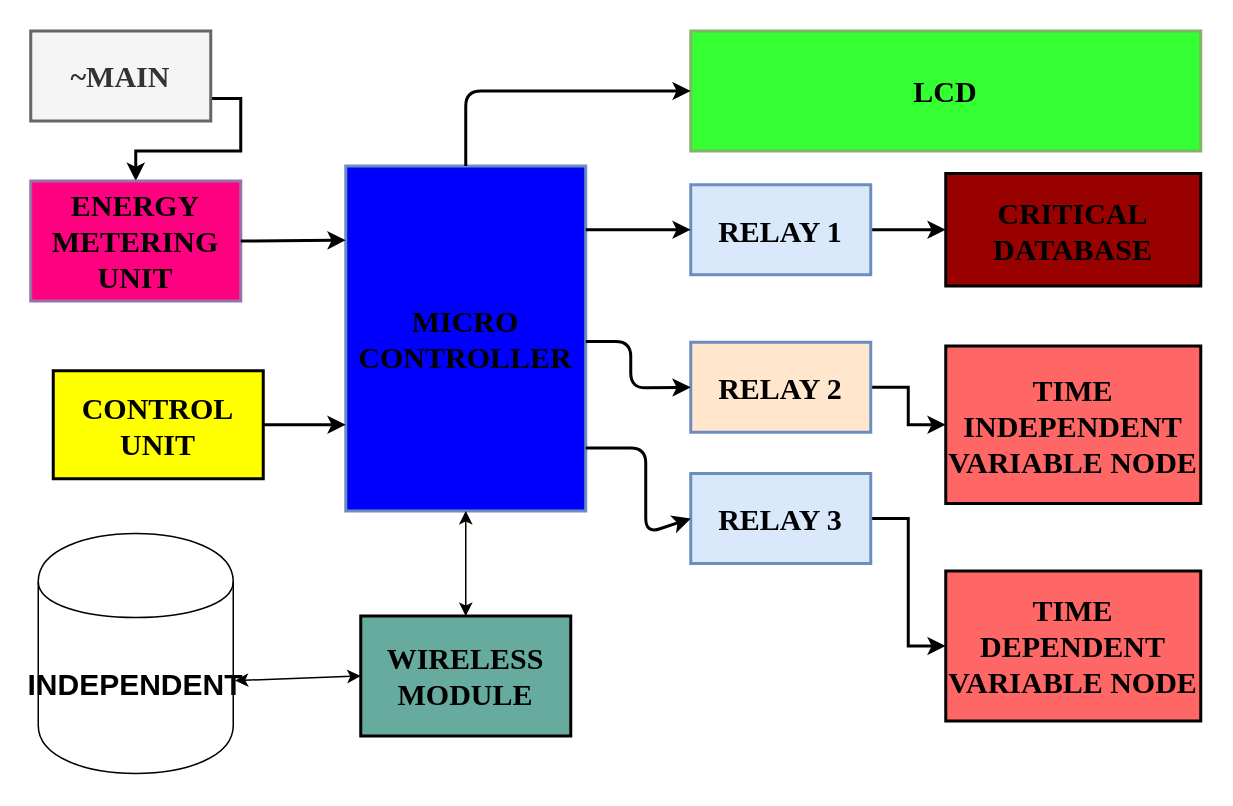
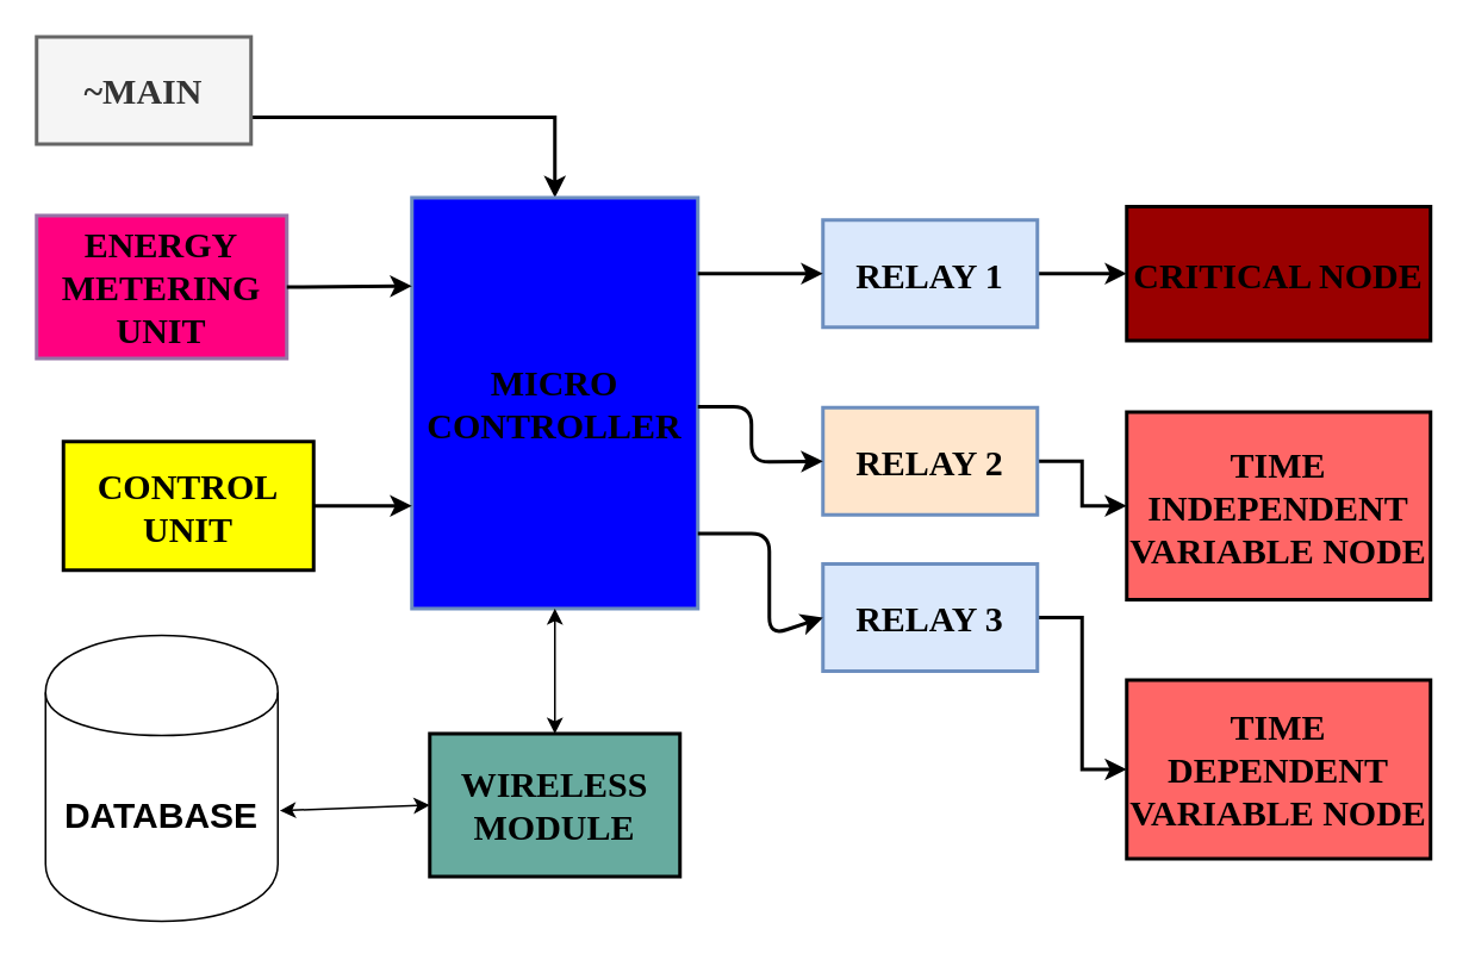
  <mxCell id="0" />
  <mxCell id="1" parent="0" />
- <mxCell id="2" style="edgeStyle=orthogonalEdgeStyle;rounded=0;orthogonalLoop=1;jettySize=auto;html=1;exitX=1;exitY=0.75;exitDx=0;exitDy=0;fontFamily=Tahoma;fontStyle=1;fontSize=20;strokeWidth=2;" parent="1" source="3" target="6" edge="1"><mxGeometry relative="1" as="geometry" /></mxCell>
+ <mxCell id="2" style="edgeStyle=orthogonalEdgeStyle;rounded=0;orthogonalLoop=1;jettySize=auto;html=1;exitX=1;exitY=0.75;exitDx=0;exitDy=0;fontFamily=Tahoma;fontStyle=1;fontSize=20;strokeWidth=2;" parent="1" source="3" target="5" edge="1"><mxGeometry relative="1" as="geometry" /></mxCell>
  <mxCell id="3" value="~MAIN" style="rounded=0;whiteSpace=wrap;html=1;fontFamily=Tahoma;fontStyle=1;fontSize=20;strokeWidth=2;fillColor=#f5f5f5;strokeColor=#666666;fontColor=#333333;" parent="1" vertex="1"><mxGeometry x="20" y="20" width="120" height="60" as="geometry" /></mxCell>
- <mxCell id="4" value="LCD" style="rounded=0;whiteSpace=wrap;html=1;fontFamily=Tahoma;fontStyle=1;fontSize=20;strokeWidth=2;fillColor=#33FF33;strokeColor=#82b366;" parent="1" vertex="1"><mxGeometry x="460" y="20" width="340" height="80" as="geometry" /></mxCell>
  <mxCell id="5" value="MICRO CONTROLLER" style="rounded=0;whiteSpace=wrap;html=1;fontFamily=Tahoma;fontStyle=1;fontSize=20;strokeWidth=2;fillColor=#0000FF;strokeColor=#6c8ebf;" parent="1" vertex="1"><mxGeometry x="230" y="110" width="160" height="230" as="geometry" /></mxCell>
  <mxCell id="6" value="ENERGY METERING UNIT" style="rounded=0;whiteSpace=wrap;html=1;fontFamily=Tahoma;fontStyle=1;fontSize=20;strokeWidth=2;fillColor=#FF0080;strokeColor=#9673a6;" parent="1" vertex="1"><mxGeometry x="20" y="120" width="140" height="80" as="geometry" /></mxCell>
  <mxCell id="7" value="CONTROL UNIT" style="rounded=0;whiteSpace=wrap;html=1;fontFamily=Tahoma;fontStyle=1;fontSize=20;strokeWidth=2;fillColor=#FFFF00;" parent="1" vertex="1"><mxGeometry x="35" y="246.5" width="140" height="72" as="geometry" /></mxCell>
  <mxCell id="8" value="WIRELESS MODULE" style="rounded=0;whiteSpace=wrap;html=1;fontFamily=Tahoma;fontStyle=1;fontSize=20;strokeWidth=2;fillColor=#67AB9F;" parent="1" vertex="1"><mxGeometry x="240" y="410" width="140" height="80" as="geometry" /></mxCell>
  <mxCell id="9" style="edgeStyle=orthogonalEdgeStyle;rounded=0;orthogonalLoop=1;jettySize=auto;html=1;entryX=0;entryY=0.5;entryDx=0;entryDy=0;strokeWidth=2;fontFamily=Tahoma;fontSize=20;" parent="1" source="10" target="15" edge="1"><mxGeometry relative="1" as="geometry" /></mxCell>
  <mxCell id="10" value="RELAY 1" style="rounded=0;whiteSpace=wrap;html=1;fontFamily=Tahoma;fontStyle=1;fontSize=20;strokeWidth=2;fillColor=#dae8fc;strokeColor=#6c8ebf;" parent="1" vertex="1"><mxGeometry x="460" y="122.5" width="120" height="60" as="geometry" /></mxCell>
  <mxCell id="11" style="edgeStyle=orthogonalEdgeStyle;rounded=0;orthogonalLoop=1;jettySize=auto;html=1;entryX=0;entryY=0.5;entryDx=0;entryDy=0;strokeWidth=2;fontFamily=Tahoma;fontSize=20;" parent="1" source="12" target="16" edge="1"><mxGeometry relative="1" as="geometry" /></mxCell>
  <mxCell id="12" value="RELAY 2" style="rounded=0;whiteSpace=wrap;html=1;fontFamily=Tahoma;fontStyle=1;fontSize=20;strokeWidth=2;fillColor=#ffe6cc;strokeColor=#6c8ebf;" parent="1" vertex="1"><mxGeometry x="460" y="227.5" width="120" height="60" as="geometry" /></mxCell>
  <mxCell id="13" style="edgeStyle=orthogonalEdgeStyle;rounded=0;orthogonalLoop=1;jettySize=auto;html=1;entryX=0;entryY=0.5;entryDx=0;entryDy=0;strokeWidth=2;fontFamily=Tahoma;fontSize=20;" parent="1" source="14" target="17" edge="1"><mxGeometry relative="1" as="geometry" /></mxCell>
  <mxCell id="14" value="RELAY 3" style="rounded=0;whiteSpace=wrap;html=1;fontFamily=Tahoma;fontStyle=1;fontSize=20;strokeWidth=2;fillColor=#dae8fc;strokeColor=#6c8ebf;" parent="1" vertex="1"><mxGeometry x="460" y="315" width="120" height="60" as="geometry" /></mxCell>
- <mxCell id="15" value="CRITICAL DATABASE" style="rounded=0;whiteSpace=wrap;html=1;fontFamily=Tahoma;fontStyle=1;fontSize=20;strokeWidth=2;fillColor=#990000;" parent="1" vertex="1"><mxGeometry x="630" y="115" width="170" height="75" as="geometry" /></mxCell>
+ <mxCell id="15" value="CRITICAL NODE" style="rounded=0;whiteSpace=wrap;html=1;fontFamily=Tahoma;fontStyle=1;fontSize=20;strokeWidth=2;fillColor=#990000;" parent="1" vertex="1"><mxGeometry x="630" y="115" width="170" height="75" as="geometry" /></mxCell>
  <mxCell id="16" value="TIME INDEPENDENT VARIABLE NODE" style="rounded=0;whiteSpace=wrap;html=1;fontFamily=Tahoma;fontStyle=1;fontSize=20;strokeWidth=2;fillColor=#FF6666;" parent="1" vertex="1"><mxGeometry x="630" y="230" width="170" height="105" as="geometry" /></mxCell>
  <mxCell id="17" value="TIME DEPENDENT VARIABLE NODE" style="rounded=0;whiteSpace=wrap;html=1;fontFamily=Tahoma;fontStyle=1;fontSize=20;strokeWidth=2;fillColor=#FF6666;" parent="1" vertex="1"><mxGeometry x="630" y="380" width="170" height="100" as="geometry" /></mxCell>
  <mxCell id="18" value="" style="endArrow=classic;html=1;strokeWidth=2;fontFamily=Tahoma;fontSize=20;exitX=1;exitY=0.5;exitDx=0;exitDy=0;entryX=0;entryY=0.75;entryDx=0;entryDy=0;" parent="1" source="7" target="5" edge="1"><mxGeometry width="50" height="50" relative="1" as="geometry"><mxPoint x="135" y="292.5" as="sourcePoint" /><mxPoint x="230" y="266" as="targetPoint" /></mxGeometry></mxCell>
  <mxCell id="19" value="" style="endArrow=classic;html=1;strokeWidth=2;fontFamily=Tahoma;fontSize=20;" parent="1" edge="1"><mxGeometry width="50" height="50" relative="1" as="geometry"><mxPoint x="160" y="160" as="sourcePoint" /><mxPoint x="230" y="159.5" as="targetPoint" /></mxGeometry></mxCell>
- <mxCell id="20" value="" style="endArrow=classic;html=1;strokeWidth=2;fontFamily=Tahoma;fontSize=20;exitX=0.5;exitY=0;exitDx=0;exitDy=0;entryX=0;entryY=0.5;entryDx=0;entryDy=0;" parent="1" source="5" target="4" edge="1"><mxGeometry width="50" height="50" relative="1" as="geometry"><mxPoint x="310" y="100" as="sourcePoint" /><mxPoint x="360" y="50" as="targetPoint" /><Array as="points"><mxPoint x="310" y="60" /></Array></mxGeometry></mxCell>
  <mxCell id="21" value="" style="endArrow=classic;html=1;strokeWidth=2;fontFamily=Tahoma;fontSize=20;entryX=0;entryY=0.5;entryDx=0;entryDy=0;" parent="1" target="14" edge="1"><mxGeometry width="50" height="50" relative="1" as="geometry"><mxPoint x="390" y="298" as="sourcePoint" /><mxPoint x="440" y="247.5" as="targetPoint" /><Array as="points"><mxPoint x="430" y="298" /><mxPoint x="430" y="355" /></Array></mxGeometry></mxCell>
  <mxCell id="22" value="" style="endArrow=classic;html=1;strokeWidth=2;fontFamily=Tahoma;fontSize=20;entryX=0;entryY=0.5;entryDx=0;entryDy=0;" parent="1" target="10" edge="1"><mxGeometry width="50" height="50" relative="1" as="geometry"><mxPoint x="390" y="152.5" as="sourcePoint" /><mxPoint x="440" y="102.5" as="targetPoint" /></mxGeometry></mxCell>
  <mxCell id="23" value="" style="endArrow=classic;html=1;strokeWidth=2;fontFamily=Tahoma;fontSize=20;entryX=0;entryY=0.5;entryDx=0;entryDy=0;" parent="1" target="12" edge="1"><mxGeometry width="50" height="50" relative="1" as="geometry"><mxPoint x="390" y="227" as="sourcePoint" /><mxPoint x="460" y="227" as="targetPoint" /><Array as="points"><mxPoint x="420" y="227" /><mxPoint x="420" y="258" /></Array></mxGeometry></mxCell>
- <mxCell id="24" value="&lt;h2 style=&quot;font-size: 20px&quot;&gt;&lt;font style=&quot;font-size: 20px&quot;&gt;INDEPENDENT&lt;/font&gt;&lt;/h2&gt;" style="shape=cylinder;whiteSpace=wrap;html=1;boundedLbl=1;backgroundOutline=1;" vertex="1" parent="1"><mxGeometry x="25" y="355" width="130" height="160" as="geometry" /></mxCell>
+ <mxCell id="24" value="&lt;h2 style=&quot;font-size: 20px&quot;&gt;&lt;font style=&quot;font-size: 20px&quot;&gt;DATABASE&lt;/font&gt;&lt;/h2&gt;" style="shape=cylinder;whiteSpace=wrap;html=1;boundedLbl=1;backgroundOutline=1;" vertex="1" parent="1"><mxGeometry x="25" y="355" width="130" height="160" as="geometry" /></mxCell>
  <mxCell id="25" value="" style="endArrow=classic;startArrow=classic;html=1;exitX=1.008;exitY=0.613;exitDx=0;exitDy=0;entryX=0;entryY=0.5;entryDx=0;entryDy=0;exitPerimeter=0;" edge="1" parent="1" source="24" target="8"><mxGeometry width="50" height="50" relative="1" as="geometry"><mxPoint x="155" y="450" as="sourcePoint" /><mxPoint x="205" y="400" as="targetPoint" /></mxGeometry></mxCell>
  <mxCell id="26" value="" style="endArrow=classic;startArrow=classic;html=1;exitX=0.5;exitY=0;exitDx=0;exitDy=0;entryX=0.5;entryY=1;entryDx=0;entryDy=0;" edge="1" parent="1" source="8" target="5"><mxGeometry width="50" height="50" relative="1" as="geometry"><mxPoint x="273.04" y="373.08" as="sourcePoint" /><mxPoint x="367" y="370" as="targetPoint" /></mxGeometry></mxCell>
